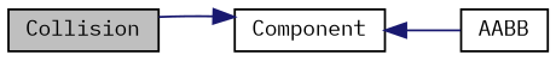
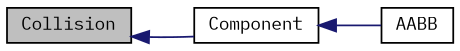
  digraph {
    fontname="IBM Plex Mono"
    rankdir=LR
    node [color=black fillcolor=white fontname="IBM Plex Mono" fontsize=10 shape=record style=filled]
    edge [color=midnightblue dir=back fontname="IBM Plex Mono" fontsize=10 labelfontname=Helvetica labelfontsize=10 style=solid]
    n1 [fillcolor=grey75 fontcolor=black height=0.2 label=Collision width=0.4]
    n2 [height=0.2 label=AABB width=0.4]
    n3 [height=0.2 label=Component width=0.4]
-   n3 -> n1
+   n1 -> n3
    n3 -> n2
  }
